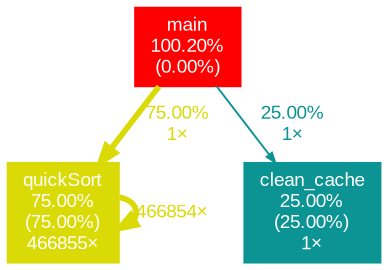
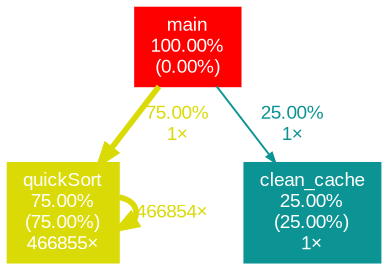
  digraph {
    fontname=Arial
    nodesep=0.125
    ranksep=0.25
    node [fontcolor="#ffffff" fontname=Arial fontsize=10.00 shape=box style=filled]
    edge [arrowsize=0.87 color="#dada06" fontcolor="#dada06" fontname=Arial fontsize=10.00 labeldistance=3.00 penwidth=3.00]
-   n1 [color="#ff0000" height=0 label="main\n100.20%\n(0.00%)" width=0]
+   n1 [color="#ff0000" height=0 label="main\n100.00%\n(0.00%)" width=0]
    n2 [color="#dada06" height=0 label="quickSort\n75.00%\n(75.00%)\n466855×" width=0]
    n3 [color="#0c9393" height=0 label="clean_cache\n25.00%\n(25.00%)\n1×" width=0]
    n1 -> n2 [label="75.00%\n1×"]
    n1 -> n3 [arrowsize=0.50 color="#0c9393" fontcolor="#0c9393" label="25.00%\n1×" labeldistance=1.00 penwidth=1.00]
    n2 -> n2 [label="466854×"]
  }
